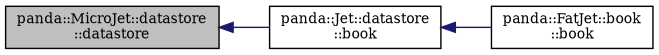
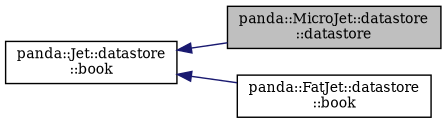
  digraph {
    fontname="DejaVu Serif"
    rankdir=LR
    node [color=black fillcolor=white fontname="DejaVu Serif" fontsize=10 shape=record style=filled]
    edge [color=midnightblue dir=back fontname="DejaVu Serif" fontsize=10 labelfontname=Helvetica labelfontsize=10 style=solid]
    n1 [fillcolor=grey75 fontcolor=black height=0.2 label="panda::MicroJet::datastore\l::datastore" width=0.4]
    n2 [height=0.2 label="panda::Jet::datastore\l::book" width=0.4]
-   n3 [height=0.2 label="panda::FatJet::book\l::book" width=0.4]
-   n1 -> n2
+   n3 [height=0.2 label="panda::FatJet::datastore\l::book" width=0.4]
+   n2 -> n1
    n2 -> n3
  }
